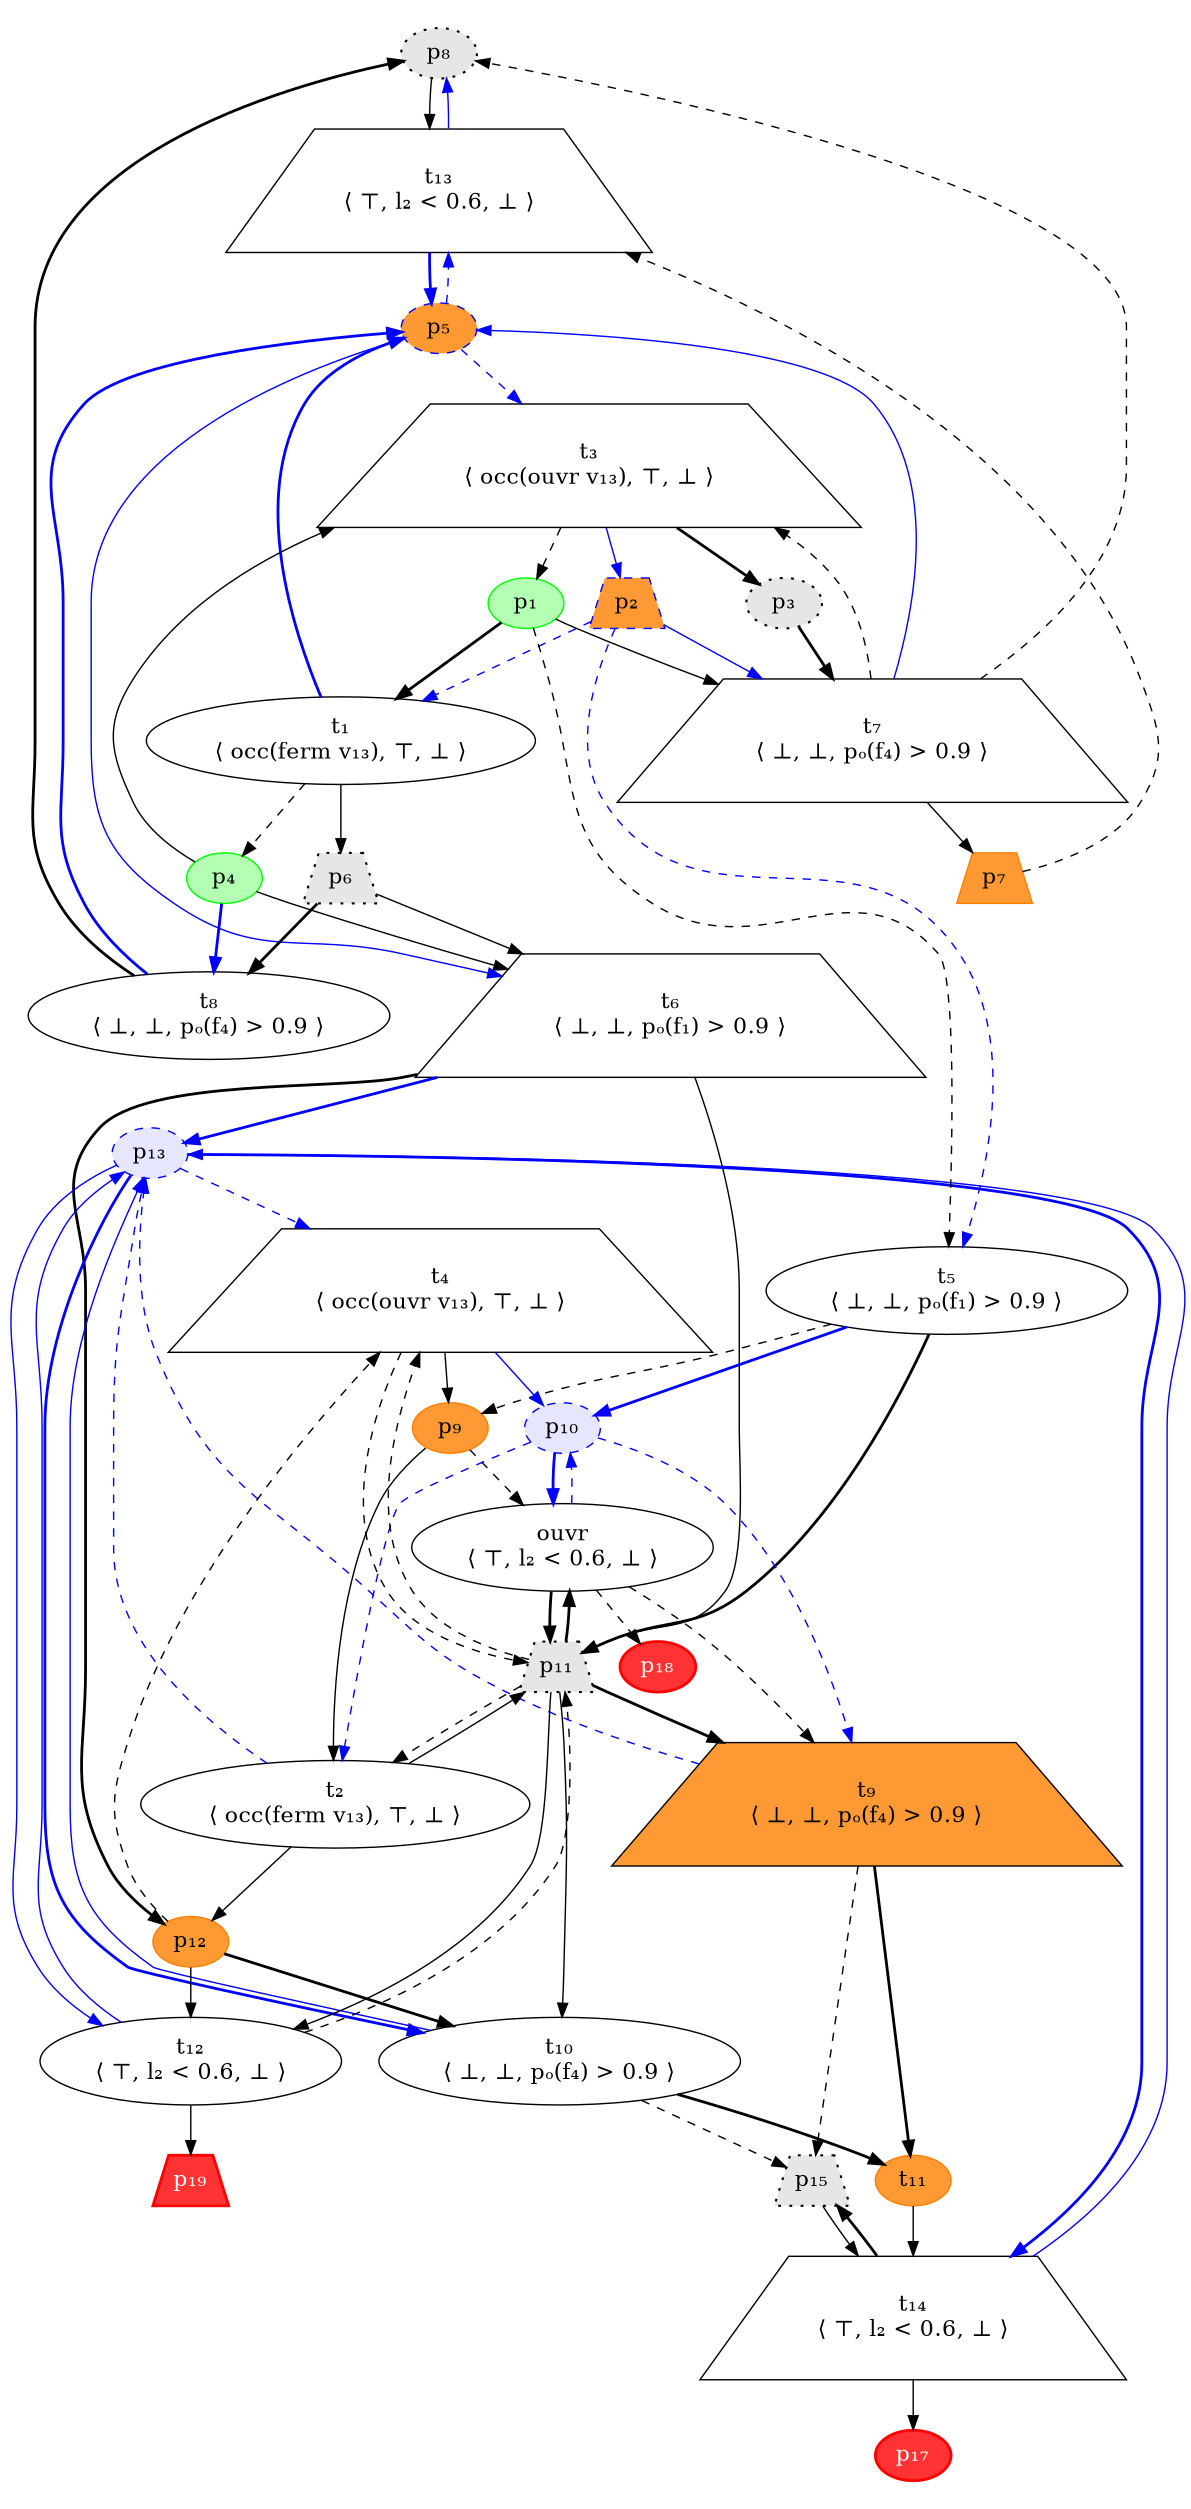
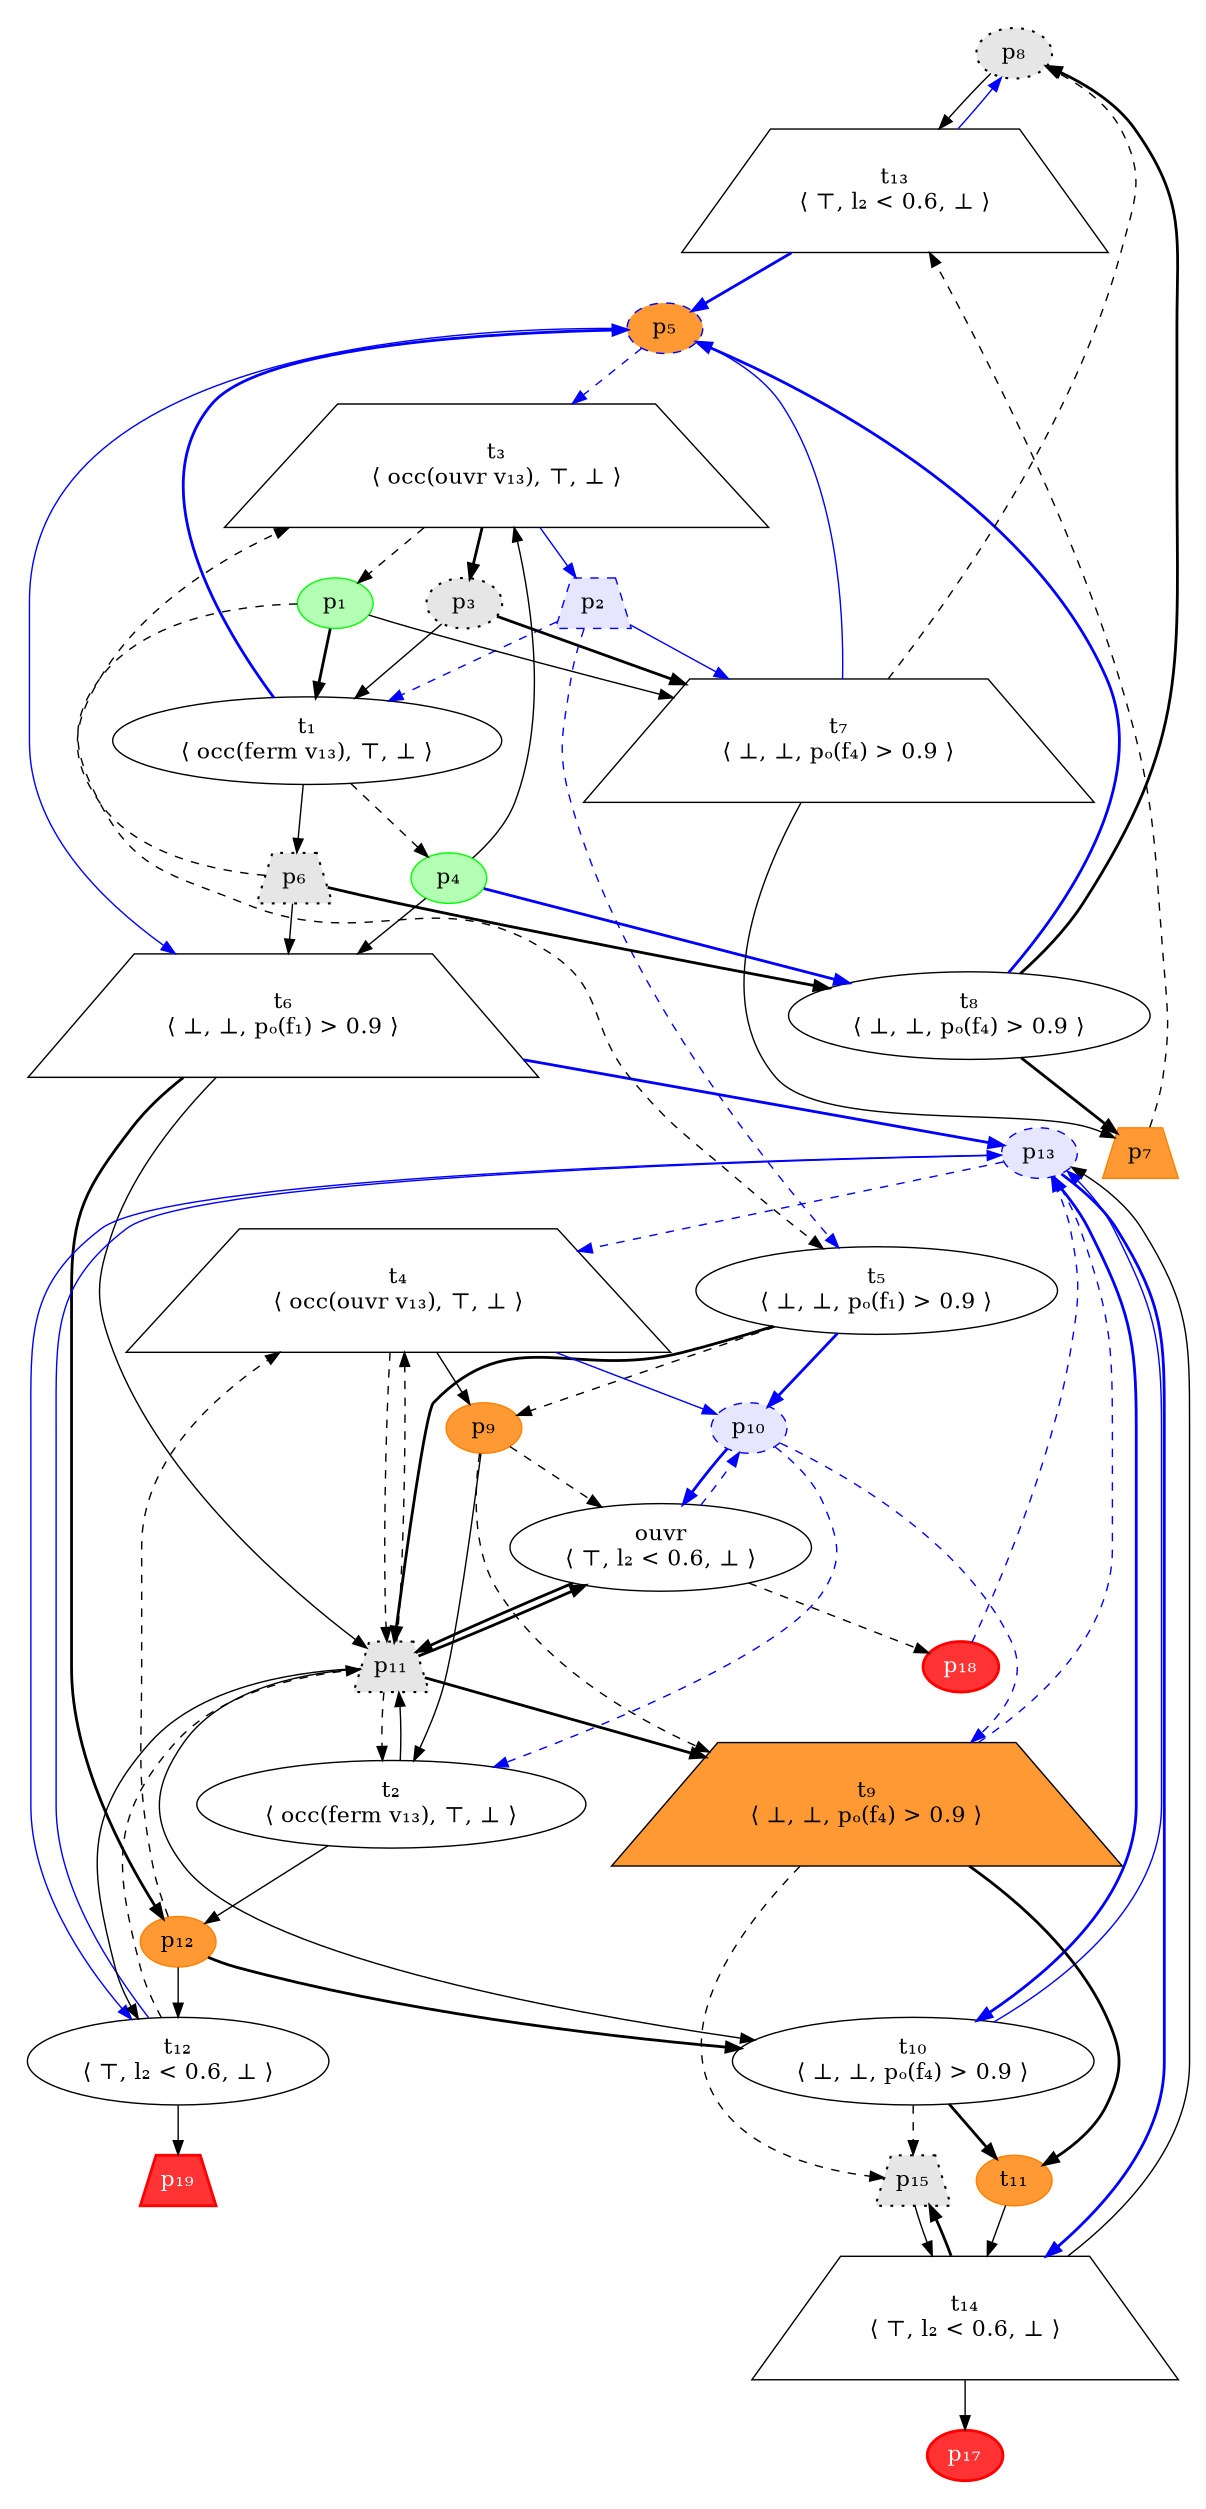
  digraph {
    splines=true
    node [fillcolor="#FFFFFF" fixedsize=shape fontcolor="#000000" fontsize=16 shape=ellipse style=filled]
    edge [arrowhead=normal color="#0000ff" style=solid]
    n1 [color="#000000" fillcolor="#e6e6e6" label="p₈" penwidth=1.5 style="dotted,filled"]
    n2 [label="t₁₃\n⟨ ⊤, l₂ < 0.6, ⊥ ⟩" shape=trapezium fixedsize=""]
    n3 [color="#ff0000" fillcolor="#ff3333" fontcolor="#ffffff" label="p₁₇" style="filled, bold"]
    n4 [color="#00ff00" fillcolor="#b3ffb3" label="p₄"]
    n5 [label="t₈\n⟨ ⊥, ⊥, pₒ(f₄) > 0.9 ⟩" fixedsize=""]
    n6 [label="t₆\n⟨ ⊥, ⊥, pₒ(f₁) > 0.9 ⟩" shape=trapezium fixedsize=""]
    n7 [label="t₃\n⟨ occ(ouvr v₁₃), ⊤, ⊥ ⟩" shape=trapezium fixedsize=""]
-   n8 [color="#0000ff" fillcolor="#ff9933" label="p₂" shape=trapezium style="dashed, filled"]
+   n8 [color="#0000ff" fillcolor="#e6e6ff" label="p₂" shape=trapezium style="dashed, filled"]
    n9 [label="t₇\n⟨ ⊥, ⊥, pₒ(f₄) > 0.9 ⟩" shape=trapezium fixedsize=""]
    n10 [label="t₁\n⟨ occ(ferm v₁₃), ⊤, ⊥ ⟩" fixedsize=""]
    n11 [label="t₅\n⟨ ⊥, ⊥, pₒ(f₁) > 0.9 ⟩" fixedsize=""]
    n12 [color="#0000ff" fillcolor="#e6e6ff" label="p₁₃" style="dashed, filled"]
    n13 [label="t₄\n⟨ occ(ouvr v₁₃), ⊤, ⊥ ⟩" shape=trapezium fixedsize=""]
    n14 [label="t₁₂\n⟨ ⊤, l₂ < 0.6, ⊥ ⟩" fixedsize=""]
    n15 [label="t₁₄\n⟨ ⊤, l₂ < 0.6, ⊥ ⟩" shape=trapezium fixedsize=""]
    n16 [label="t₁₀\n⟨ ⊥, ⊥, pₒ(f₄) > 0.9 ⟩" fixedsize=""]
    n17 [color="#0000ff" fillcolor="#ff9933" label="p₅" style="dashed, filled"]
    n18 [color="#ff8000" fillcolor="#ff9933" label="p₇" shape=trapezium]
    n19 [color="#000000" fillcolor="#e6e6e6" label="p₃" penwidth=1.5 style="dotted,filled"]
    n20 [color="#0000ff" fillcolor="#e6e6ff" label="p₁₀" style="dashed, filled"]
    n21 [color="#ff8000" fillcolor="#ff9933" label="p₉"]
    n22 [color="#000000" fillcolor="#e6e6e6" label="p₁₁" penwidth=1.5 shape=trapezium style="dotted,filled"]
    n23 [color="#ff8000" fillcolor="#ff9933" label="t₁₁"]
    n24 [label="ouvr\n⟨ ⊤, l₂ < 0.6, ⊥ ⟩" fixedsize=""]
    n25 [color="#ff0000" fillcolor="#ff3333" fontcolor="#ffffff" label="p₁₈" style="filled, bold"]
    n26 [fillcolor="#ff9933" label="t₉\n⟨ ⊥, ⊥, pₒ(f₄) > 0.9 ⟩" shape=trapezium fixedsize=""]
    n27 [label="t₂\n⟨ occ(ferm v₁₃), ⊤, ⊥ ⟩" fixedsize=""]
    n28 [color="#ff0000" fillcolor="#ff3333" fontcolor="#ffffff" label="p₁₉" shape=trapezium style="filled, bold"]
    n29 [color="#ff8000" fillcolor="#ff9933" label="p₁₂"]
    n30 [color="#000000" fillcolor="#e6e6e6" label="p₆" penwidth=1.5 shape=trapezium style="dotted,filled"]
    n31 [color="#000000" fillcolor="#e6e6e6" label="p₁₅" penwidth=1.5 shape=trapezium style="dotted,filled"]
    n32 [color="#00ff00" fillcolor="#b3ffb3" label="p₁"]
    subgraph cluster_1 {
      style=invis
      n1
      n2
      n3
      n4
      n5
      n6
      n7
      n8
      n9
      n10
      n11
      n12
      n13
      n14
      n15
      n16
      n17
      n18
      n19
      n20
      n21
      n22
      n23
      n24
      n25
      n26
      n27
      n28
      n29
      n30
      n31
      n32
    }
    n1 -> n2 [color="#000000"]
    n2 -> n1
    n2 -> n17 [style=bold]
    n4 -> n5 [style=bold]
    n4 -> n6 [color=""]
    n4 -> n7 [color=""]
    n5 -> n1 [color="#000000" style=bold]
    n5 -> n17 [style=bold]
+   n5 -> n18 [style=bold color=""]
    n6 -> n12 [style=bold]
    n6 -> n22 [color="#000000"]
    n6 -> n29 [style=bold color=""]
    n7 -> n8
    n7 -> n19 [color="#000000" style=bold]
    n7 -> n32 [style=dashed color=""]
    n8 -> n9
    n8 -> n10 [style=dashed]
    n8 -> n11 [style=dashed]
    n9 -> n1 [color="#000000" style=dashed]
    n9 -> n17
    n9 -> n18 [color=""]
    n10 -> n4 [style=dashed color=""]
    n10 -> n17 [style=bold]
    n10 -> n30 [color="#000000"]
    n11 -> n20 [style=bold]
    n11 -> n21 [style=dashed color=""]
    n11 -> n22 [color="#000000" style=bold]
    n12 -> n13 [style=dashed]
    n12 -> n14
    n12 -> n15 [style=bold]
    n12 -> n16 [style=bold]
    n13 -> n20
    n13 -> n21 [color=""]
    n13 -> n22 [color="#000000" style=dashed]
    n14 -> n12
    n14 -> n22 [color="#000000" style=dashed]
    n14 -> n28 [color=""]
    n15 -> n3 [color=""]
-   n15 -> n12
+   n15 -> n12 [color="#000000"]
    n15 -> n31 [color="#000000" style=bold]
    n16 -> n12
    n16 -> n23 [style=bold color=""]
    n16 -> n31 [color="#000000" style=dashed]
-   n17 -> n2 [style=dashed]
    n17 -> n6
    n17 -> n7 [style=dashed]
    n18 -> n2 [style=dashed color=""]
    n19 -> n9 [color="#000000" style=bold]
+   n19 -> n10 [color="#000000"]
    n20 -> n24 [style=bold]
    n20 -> n26 [style=dashed]
    n20 -> n27 [style=dashed]
    n21 -> n24 [style=dashed color=""]
-   n24 -> n26 [style=dashed color=""]
+   n21 -> n26 [style=dashed color=""]
    n21 -> n27 [color=""]
    n22 -> n13 [color="#000000" style=dashed]
    n22 -> n14 [color="#000000"]
    n22 -> n16 [color="#000000"]
    n22 -> n24 [color="#000000" style=bold]
    n22 -> n26 [color="#000000" style=bold]
    n22 -> n27 [color="#000000" style=dashed]
    n23 -> n15 [color=""]
    n24 -> n20 [style=dashed]
    n24 -> n22 [color="#000000" style=bold]
    n24 -> n25 [style=dashed color=""]
    n26 -> n12 [style=dashed]
    n26 -> n23 [style=bold color=""]
    n26 -> n31 [color="#000000" style=dashed]
-   n27 -> n12 [style=dashed]
+   n25 -> n12 [style=dashed]
    n27 -> n22 [color="#000000"]
    n27 -> n29 [color=""]
    n29 -> n13 [style=dashed color=""]
    n29 -> n14 [color=""]
    n29 -> n16 [style=bold color=""]
    n30 -> n5 [color="#000000" style=bold]
    n30 -> n6 [color="#000000"]
-   n9 -> n7 [color="#000000" style=dashed]
+   n30 -> n7 [color="#000000" style=dashed]
    n31 -> n15 [color="#000000"]
    n32 -> n9 [color=""]
    n32 -> n10 [style=bold color=""]
    n32 -> n11 [style=dashed color=""]
  }
